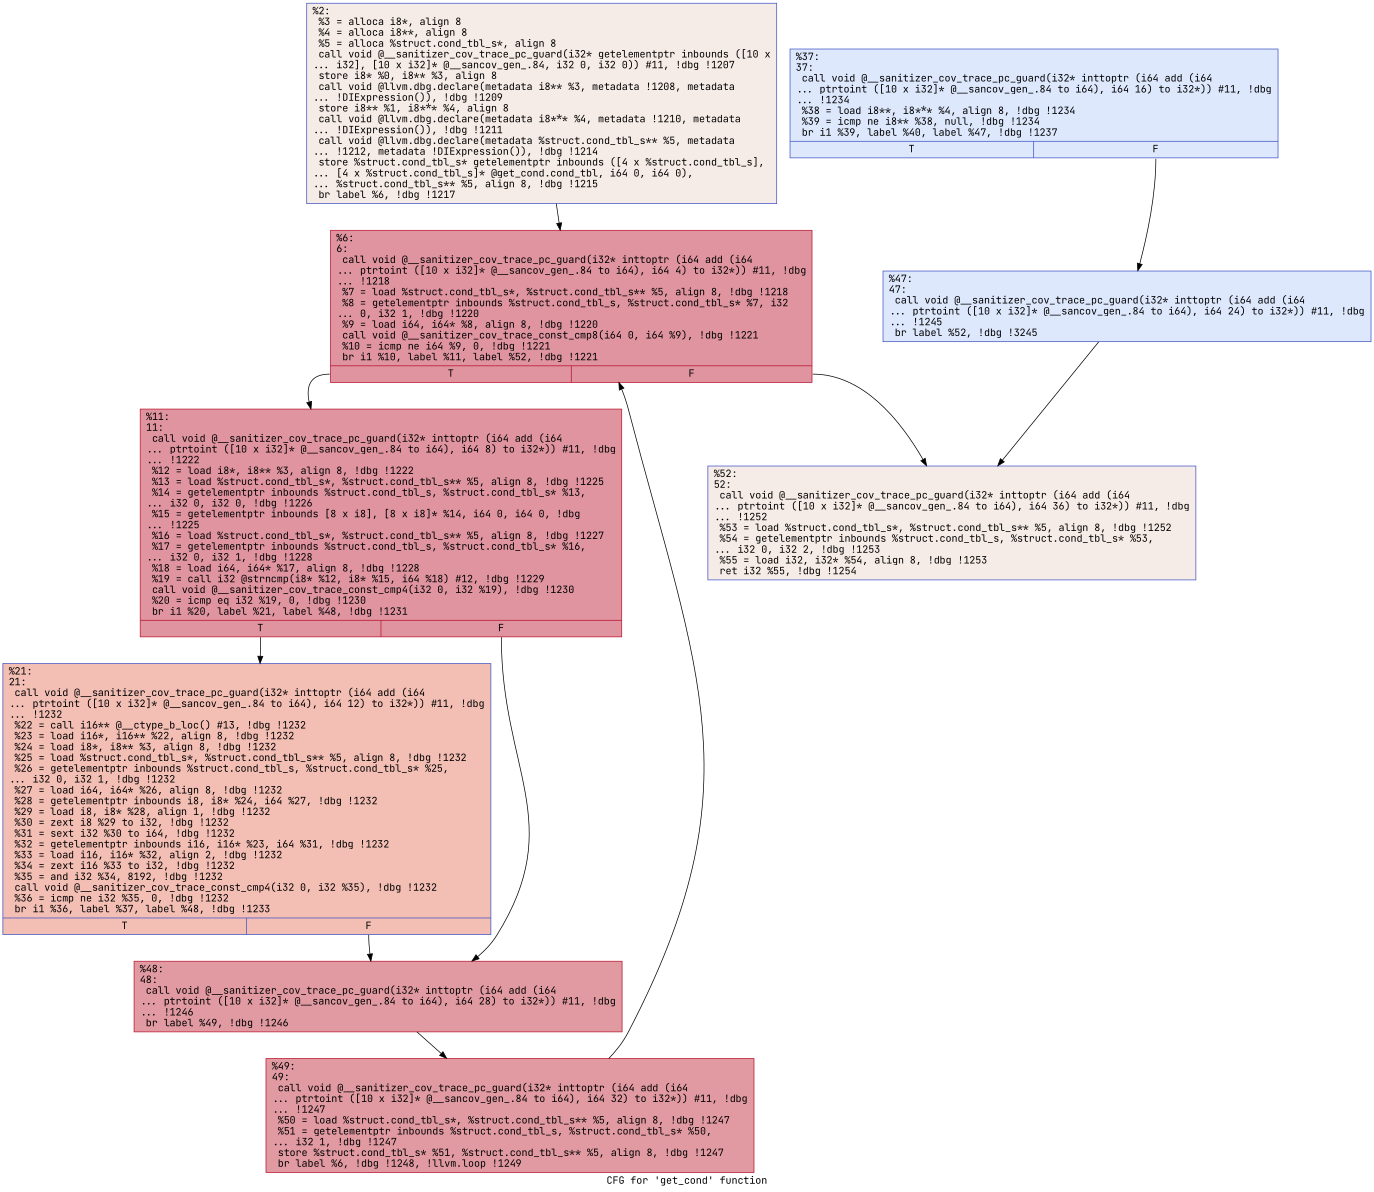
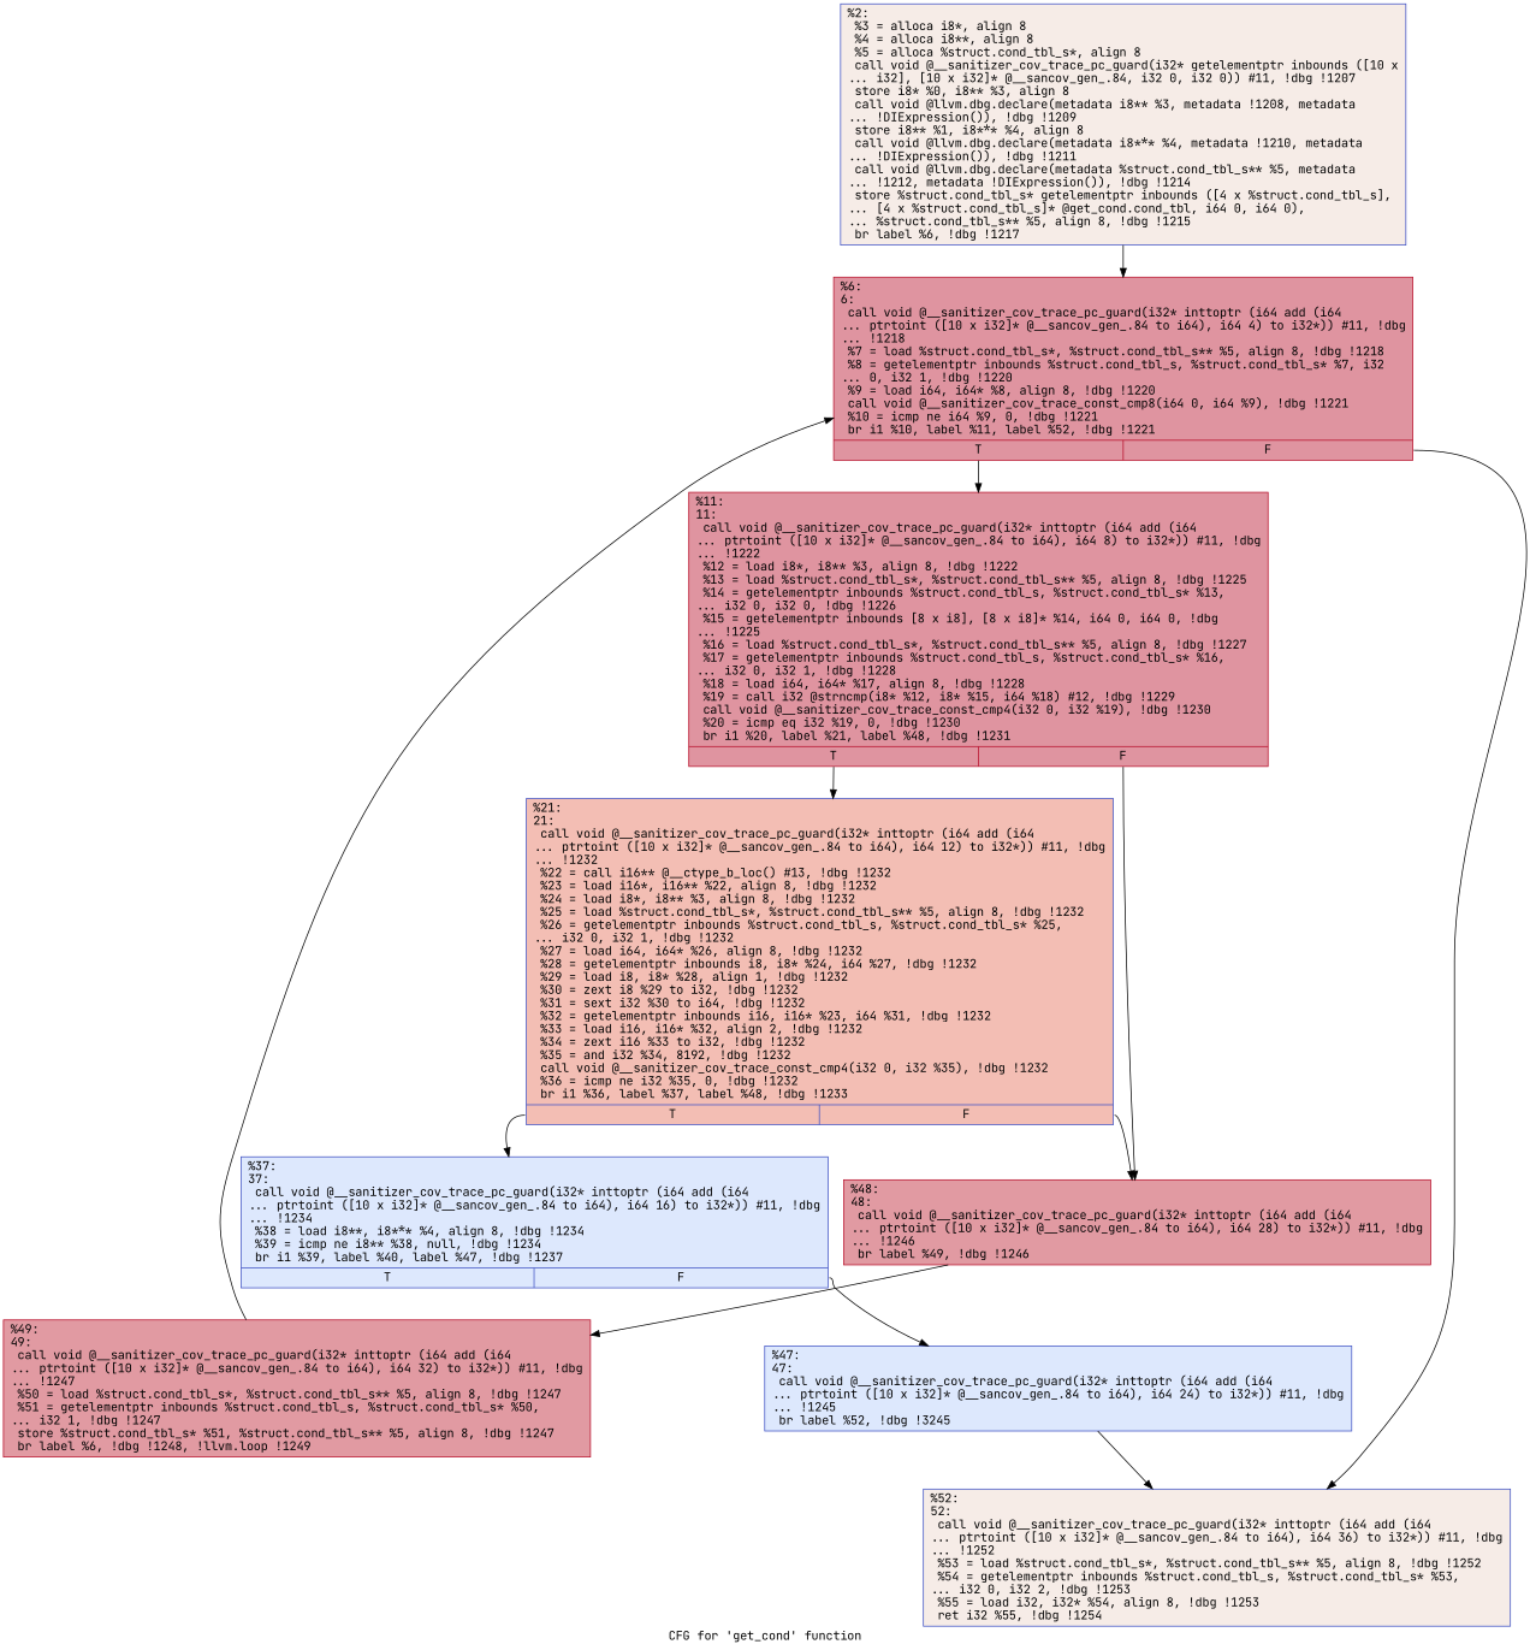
  digraph {
    fontname="JetBrains Mono"
    label="CFG for 'get_cond' function"
    node [color="#3d50c3ff" fillcolor="#ead5c970" fontname="JetBrains Mono" shape=record style=filled]
    edge [fontname="JetBrains Mono"]
    n1 [label="{%2:\l  %3 = alloca i8*, align 8\l  %4 = alloca i8**, align 8\l  %5 = alloca %struct.cond_tbl_s*, align 8\l  call void @__sanitizer_cov_trace_pc_guard(i32* getelementptr inbounds ([10 x\l... i32], [10 x i32]* @__sancov_gen_.84, i32 0, i32 0)) #11, !dbg !1207\l  store i8* %0, i8** %3, align 8\l  call void @llvm.dbg.declare(metadata i8** %3, metadata !1208, metadata\l... !DIExpression()), !dbg !1209\l  store i8** %1, i8*** %4, align 8\l  call void @llvm.dbg.declare(metadata i8*** %4, metadata !1210, metadata\l... !DIExpression()), !dbg !1211\l  call void @llvm.dbg.declare(metadata %struct.cond_tbl_s** %5, metadata\l... !1212, metadata !DIExpression()), !dbg !1214\l  store %struct.cond_tbl_s* getelementptr inbounds ([4 x %struct.cond_tbl_s],\l... [4 x %struct.cond_tbl_s]* @get_cond.cond_tbl, i64 0, i64 0),\l... %struct.cond_tbl_s** %5, align 8, !dbg !1215\l  br label %6, !dbg !1217\l}"]
    n2 [color="#b70d28ff" fillcolor="#b70d2870" label="{%6:\l6:                                                \l  call void @__sanitizer_cov_trace_pc_guard(i32* inttoptr (i64 add (i64\l... ptrtoint ([10 x i32]* @__sancov_gen_.84 to i64), i64 4) to i32*)) #11, !dbg\l... !1218\l  %7 = load %struct.cond_tbl_s*, %struct.cond_tbl_s** %5, align 8, !dbg !1218\l  %8 = getelementptr inbounds %struct.cond_tbl_s, %struct.cond_tbl_s* %7, i32\l... 0, i32 1, !dbg !1220\l  %9 = load i64, i64* %8, align 8, !dbg !1220\l  call void @__sanitizer_cov_trace_const_cmp8(i64 0, i64 %9), !dbg !1221\l  %10 = icmp ne i64 %9, 0, !dbg !1221\l  br i1 %10, label %11, label %52, !dbg !1221\l|{<s0>T|<s1>F}}"]
    n3 [color="#b70d28ff" fillcolor="#b70d2870" label="{%11:\l11:                                               \l  call void @__sanitizer_cov_trace_pc_guard(i32* inttoptr (i64 add (i64\l... ptrtoint ([10 x i32]* @__sancov_gen_.84 to i64), i64 8) to i32*)) #11, !dbg\l... !1222\l  %12 = load i8*, i8** %3, align 8, !dbg !1222\l  %13 = load %struct.cond_tbl_s*, %struct.cond_tbl_s** %5, align 8, !dbg !1225\l  %14 = getelementptr inbounds %struct.cond_tbl_s, %struct.cond_tbl_s* %13,\l... i32 0, i32 0, !dbg !1226\l  %15 = getelementptr inbounds [8 x i8], [8 x i8]* %14, i64 0, i64 0, !dbg\l... !1225\l  %16 = load %struct.cond_tbl_s*, %struct.cond_tbl_s** %5, align 8, !dbg !1227\l  %17 = getelementptr inbounds %struct.cond_tbl_s, %struct.cond_tbl_s* %16,\l... i32 0, i32 1, !dbg !1228\l  %18 = load i64, i64* %17, align 8, !dbg !1228\l  %19 = call i32 @strncmp(i8* %12, i8* %15, i64 %18) #12, !dbg !1229\l  call void @__sanitizer_cov_trace_const_cmp4(i32 0, i32 %19), !dbg !1230\l  %20 = icmp eq i32 %19, 0, !dbg !1230\l  br i1 %20, label %21, label %48, !dbg !1231\l|{<s0>T|<s1>F}}"]
    n4 [label="{%52:\l52:                                               \l  call void @__sanitizer_cov_trace_pc_guard(i32* inttoptr (i64 add (i64\l... ptrtoint ([10 x i32]* @__sancov_gen_.84 to i64), i64 36) to i32*)) #11, !dbg\l... !1252\l  %53 = load %struct.cond_tbl_s*, %struct.cond_tbl_s** %5, align 8, !dbg !1252\l  %54 = getelementptr inbounds %struct.cond_tbl_s, %struct.cond_tbl_s* %53,\l... i32 0, i32 2, !dbg !1253\l  %55 = load i32, i32* %54, align 8, !dbg !1253\l  ret i32 %55, !dbg !1254\l}"]
    n5 [fillcolor="#e36c5570" label="{%21:\l21:                                               \l  call void @__sanitizer_cov_trace_pc_guard(i32* inttoptr (i64 add (i64\l... ptrtoint ([10 x i32]* @__sancov_gen_.84 to i64), i64 12) to i32*)) #11, !dbg\l... !1232\l  %22 = call i16** @__ctype_b_loc() #13, !dbg !1232\l  %23 = load i16*, i16** %22, align 8, !dbg !1232\l  %24 = load i8*, i8** %3, align 8, !dbg !1232\l  %25 = load %struct.cond_tbl_s*, %struct.cond_tbl_s** %5, align 8, !dbg !1232\l  %26 = getelementptr inbounds %struct.cond_tbl_s, %struct.cond_tbl_s* %25,\l... i32 0, i32 1, !dbg !1232\l  %27 = load i64, i64* %26, align 8, !dbg !1232\l  %28 = getelementptr inbounds i8, i8* %24, i64 %27, !dbg !1232\l  %29 = load i8, i8* %28, align 1, !dbg !1232\l  %30 = zext i8 %29 to i32, !dbg !1232\l  %31 = sext i32 %30 to i64, !dbg !1232\l  %32 = getelementptr inbounds i16, i16* %23, i64 %31, !dbg !1232\l  %33 = load i16, i16* %32, align 2, !dbg !1232\l  %34 = zext i16 %33 to i32, !dbg !1232\l  %35 = and i32 %34, 8192, !dbg !1232\l  call void @__sanitizer_cov_trace_const_cmp4(i32 0, i32 %35), !dbg !1232\l  %36 = icmp ne i32 %35, 0, !dbg !1232\l  br i1 %36, label %37, label %48, !dbg !1233\l|{<s0>T|<s1>F}}"]
    n6 [color="#b70d28ff" fillcolor="#bb1b2c70" label="{%48:\l48:                                               \l  call void @__sanitizer_cov_trace_pc_guard(i32* inttoptr (i64 add (i64\l... ptrtoint ([10 x i32]* @__sancov_gen_.84 to i64), i64 28) to i32*)) #11, !dbg\l... !1246\l  br label %49, !dbg !1246\l}"]
    n7 [fillcolor="#b2ccfb70" label="{%37:\l37:                                               \l  call void @__sanitizer_cov_trace_pc_guard(i32* inttoptr (i64 add (i64\l... ptrtoint ([10 x i32]* @__sancov_gen_.84 to i64), i64 16) to i32*)) #11, !dbg\l... !1234\l  %38 = load i8**, i8*** %4, align 8, !dbg !1234\l  %39 = icmp ne i8** %38, null, !dbg !1234\l  br i1 %39, label %40, label %47, !dbg !1237\l|{<s0>T|<s1>F}}"]
    n8 [color="#b70d28ff" fillcolor="#bb1b2c70" label="{%49:\l49:                                               \l  call void @__sanitizer_cov_trace_pc_guard(i32* inttoptr (i64 add (i64\l... ptrtoint ([10 x i32]* @__sancov_gen_.84 to i64), i64 32) to i32*)) #11, !dbg\l... !1247\l  %50 = load %struct.cond_tbl_s*, %struct.cond_tbl_s** %5, align 8, !dbg !1247\l  %51 = getelementptr inbounds %struct.cond_tbl_s, %struct.cond_tbl_s* %50,\l... i32 1, !dbg !1247\l  store %struct.cond_tbl_s* %51, %struct.cond_tbl_s** %5, align 8, !dbg !1247\l  br label %6, !dbg !1248, !llvm.loop !1249\l}"]
    n9 [fillcolor="#b2ccfb70" label="{%47:\l47:                                               \l  call void @__sanitizer_cov_trace_pc_guard(i32* inttoptr (i64 add (i64\l... ptrtoint ([10 x i32]* @__sancov_gen_.84 to i64), i64 24) to i32*)) #11, !dbg\l... !1245\l  br label %52, !dbg !3245\l}"]
    n1 -> n2
    n2 -> n3 [tailport=s0]
    n2 -> n4 [tailport=s1]
    n3 -> n5 [tailport=s0]
    n3 -> n6 [tailport=s1]
    n5 -> n6 [tailport=s1]
+   n5 -> n7 [tailport=s0]
    n6 -> n8
    n7 -> n9 [tailport=s1]
    n8 -> n2
    n9 -> n4
  }
